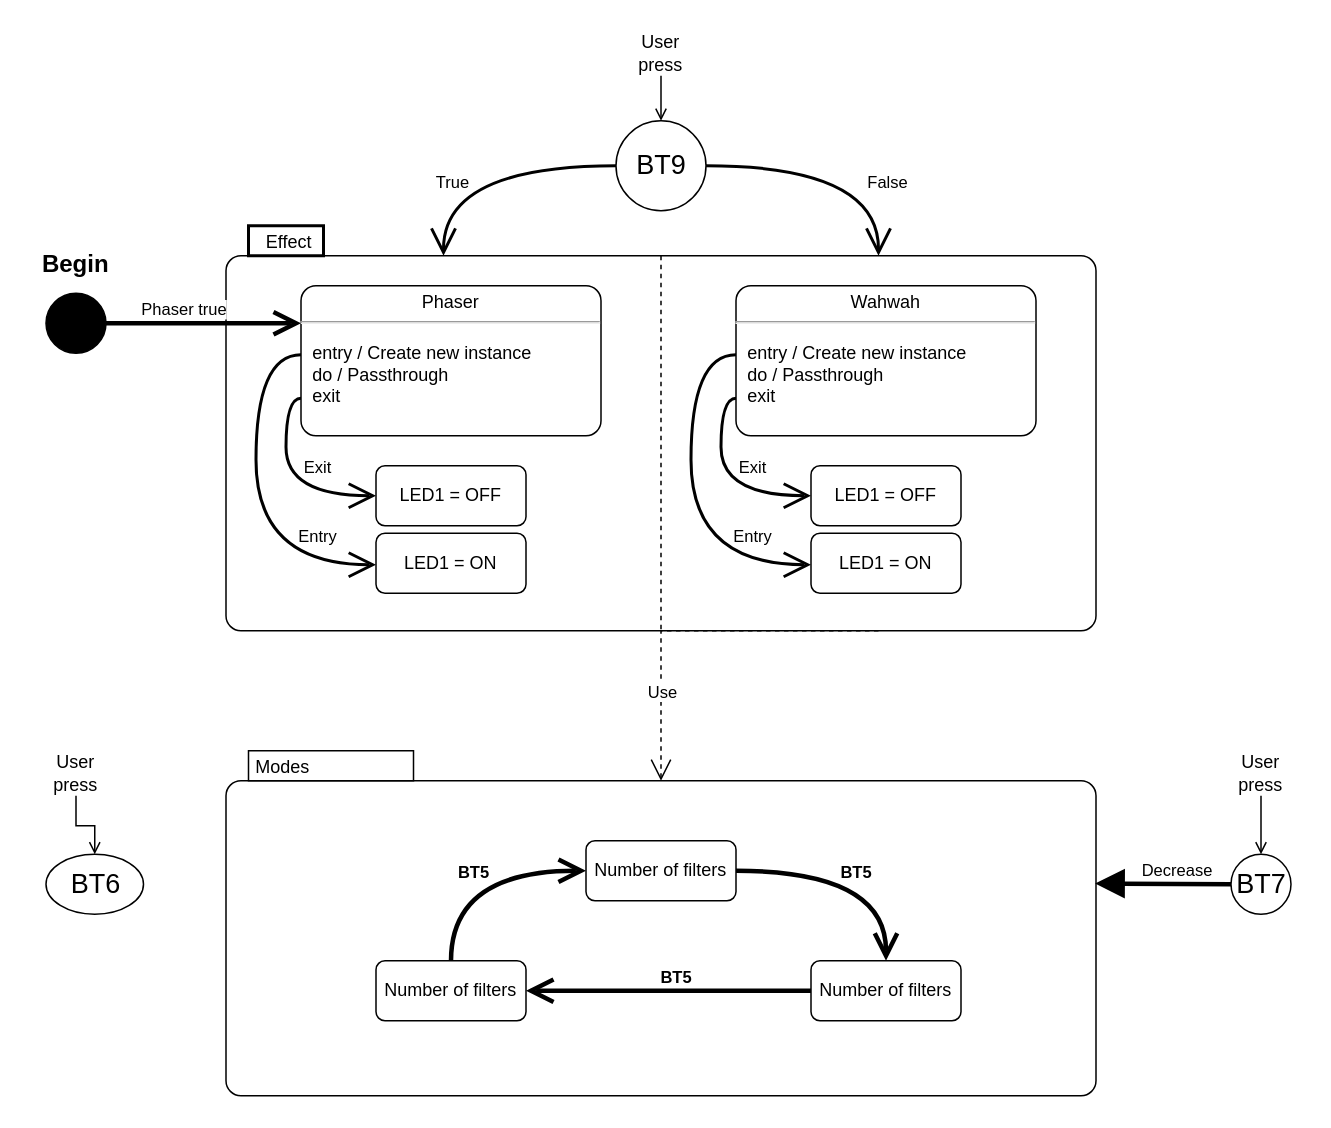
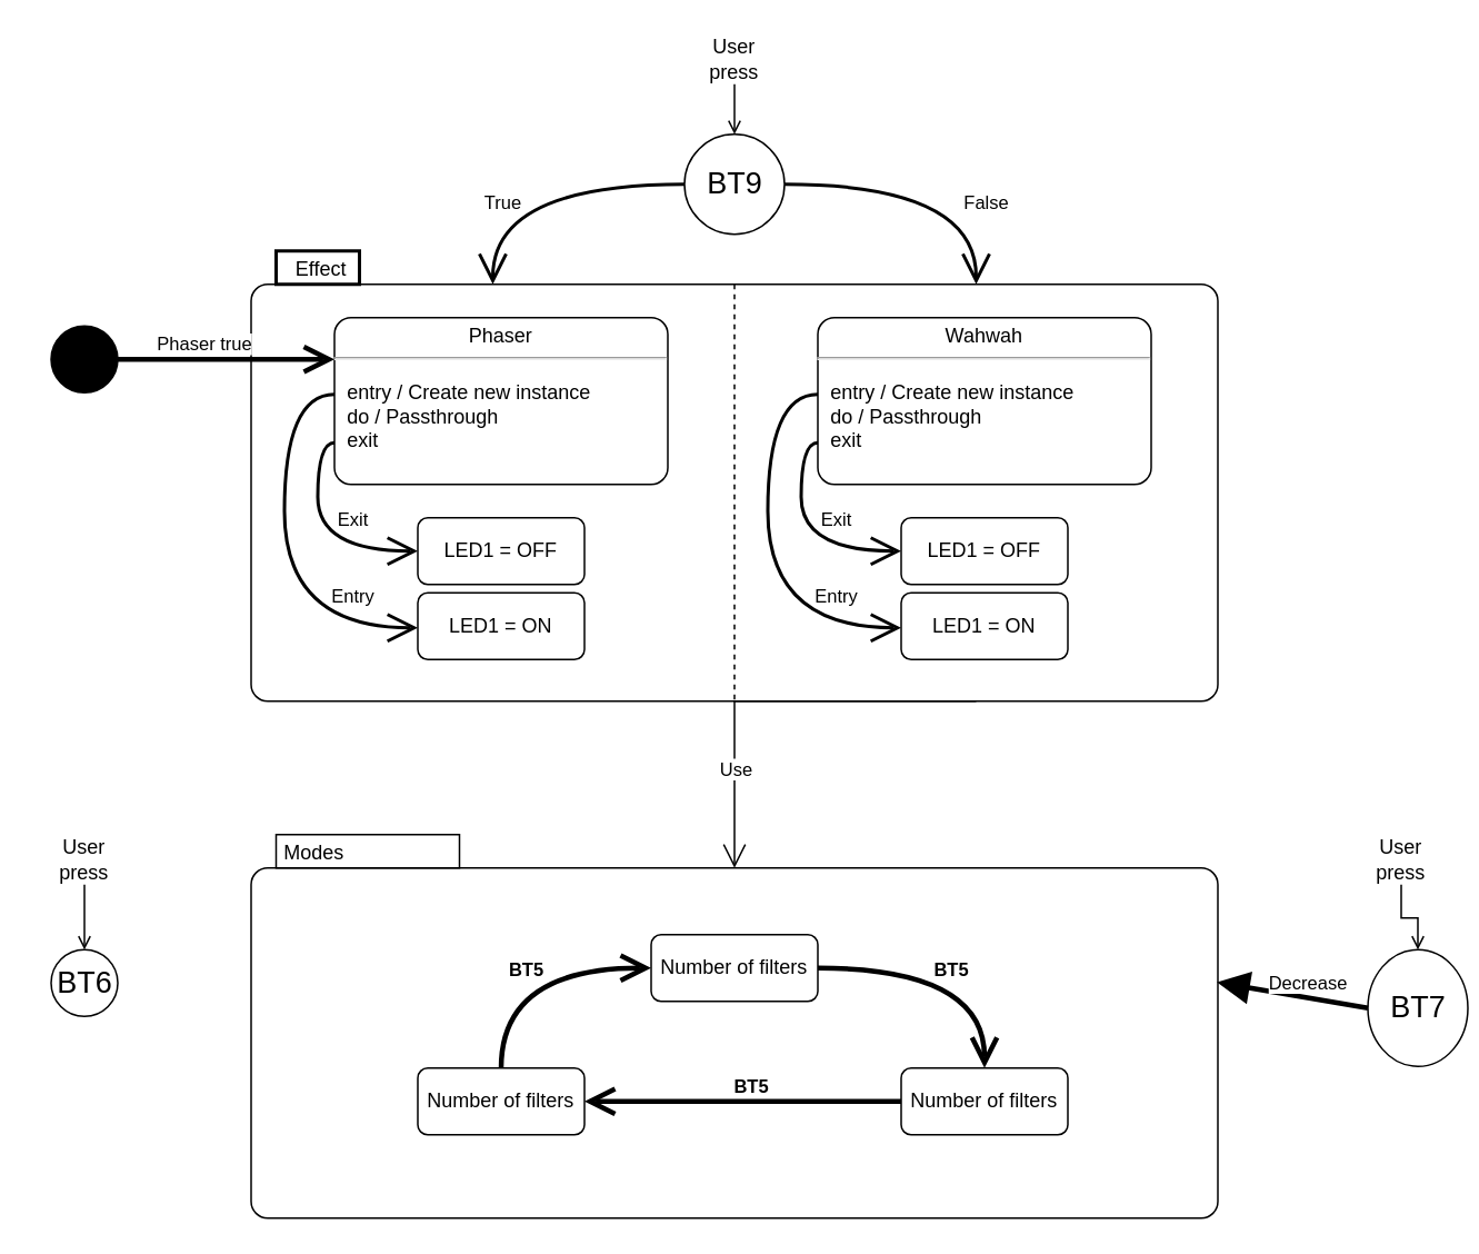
  <mxCell id="0" />
  <mxCell id="1" parent="0" />
  <mxCell id="2" value="Modes" style="shape=mxgraph.sysml.compState;html=1;align=left;verticalAlign=top;spacingTop=-3;spacingLeft=18;" vertex="1" parent="1"><mxGeometry x="150" y="500" width="580" height="230" as="geometry" /></mxCell>
  <mxCell id="3" value="Effect" style="shape=mxgraph.sysml.region;align=left;verticalAlign=top;spacingTop=-3;spacingLeft=25;html=1;" vertex="1" parent="1"><mxGeometry x="150" y="150" width="580" height="270" as="geometry" /></mxCell>
  <mxCell id="4" value="&lt;p style=&quot;margin:0px;margin-top:4px;text-align:center;&quot;&gt;Phaser&lt;/p&gt;&lt;hr&gt;&lt;p&gt;&lt;/p&gt;&lt;p style=&quot;margin:0px;margin-left:8px;text-align:left;&quot;&gt;entry / Create new instance&lt;br&gt;do / Passthrough&lt;br&gt;exit&amp;nbsp;&lt;/p&gt;" style="shape=mxgraph.sysml.simpleState;html=1;overflow=fill;whiteSpace=wrap;align=center;" vertex="1" parent="1"><mxGeometry x="200" y="190" width="200" height="100" as="geometry" /></mxCell>
  <mxCell id="5" value="" style="shape=ellipse;html=1;fillColor=strokeColor;fontSize=18;fontColor=#ffffff;" vertex="1" parent="1"><mxGeometry x="30" y="195" width="40" height="40" as="geometry" /></mxCell>
- <mxCell id="6" value="&lt;b style=&quot;font-size: 16px;&quot;&gt;Begin&lt;/b&gt;" style="text;html=1;strokeColor=none;fillColor=none;align=center;verticalAlign=middle;whiteSpace=wrap;rounded=0;fontSize=16;" vertex="1" parent="1"><mxGeometry x="20" y="160" width="60" height="30" as="geometry" /></mxCell>
  <mxCell id="7" value="Phaser true" style="edgeStyle=none;html=1;endArrow=open;endSize=12;strokeWidth=3;verticalAlign=bottom;rounded=0;exitX=1;exitY=0.5;exitDx=0;exitDy=0;entryX=0;entryY=0.25;entryDx=0;entryDy=0;entryPerimeter=0;" edge="1" parent="1" source="5" target="4"><mxGeometry x="-0.2" width="160" relative="1" as="geometry"><mxPoint x="110" y="320" as="sourcePoint" /><mxPoint x="270" y="320" as="targetPoint" /><mxPoint as="offset" /></mxGeometry></mxCell>
  <mxCell id="8" style="edgeStyle=orthogonalEdgeStyle;orthogonalLoop=1;jettySize=auto;html=1;exitX=1;exitY=0.5;exitDx=0;exitDy=0;entryX=0.75;entryY=0;entryDx=0;entryDy=20;entryPerimeter=0;curved=1;endArrow=open;endFill=0;targetPerimeterSpacing=0;endSize=14;strokeWidth=2;" edge="1" parent="1" source="11" target="3"><mxGeometry relative="1" as="geometry"><Array as="points"><mxPoint x="585" y="110" /></Array></mxGeometry></mxCell>
  <mxCell id="9" value="False" style="edgeLabel;html=1;align=center;verticalAlign=middle;resizable=0;points=[];" vertex="1" connectable="0" parent="8"><mxGeometry x="-0.224" y="-19" relative="1" as="geometry"><mxPoint x="52" y="-9" as="offset" /></mxGeometry></mxCell>
  <mxCell id="10" style="edgeStyle=orthogonalEdgeStyle;rounded=0;orthogonalLoop=1;jettySize=auto;html=1;entryX=0.5;entryY=0;entryDx=0;entryDy=0;endArrow=open;endFill=0;exitX=0.5;exitY=1;exitDx=0;exitDy=0;" edge="1" parent="1" source="14" target="11"><mxGeometry relative="1" as="geometry"><mxPoint x="440" y="40" as="sourcePoint" /></mxGeometry></mxCell>
  <mxCell id="11" value="BT9" style="shape=ellipse;html=1;fontSize=18;align=center;" vertex="1" parent="1"><mxGeometry x="410" y="80" width="60" height="60" as="geometry" /></mxCell>
  <mxCell id="12" style="edgeStyle=orthogonalEdgeStyle;orthogonalLoop=1;jettySize=auto;html=1;exitX=0;exitY=0.5;exitDx=0;exitDy=0;entryX=0.25;entryY=0;entryDx=0;entryDy=20;entryPerimeter=0;curved=1;endArrow=open;endFill=0;targetPerimeterSpacing=0;endSize=14;strokeWidth=2;" edge="1" parent="1" source="11" target="3"><mxGeometry relative="1" as="geometry"><mxPoint x="475" y="50" as="sourcePoint" /><mxPoint x="598" y="140" as="targetPoint" /><Array as="points"><mxPoint x="295" y="110" /></Array></mxGeometry></mxCell>
  <mxCell id="13" value="True" style="edgeLabel;html=1;align=center;verticalAlign=middle;resizable=0;points=[];" vertex="1" connectable="0" parent="12"><mxGeometry x="-0.22" y="13" relative="1" as="geometry"><mxPoint x="-42" y="-3" as="offset" /></mxGeometry></mxCell>
  <mxCell id="14" value="User press" style="text;html=1;strokeColor=none;fillColor=none;align=center;verticalAlign=middle;whiteSpace=wrap;rounded=0;" vertex="1" parent="1"><mxGeometry x="415" y="20" width="50" height="30" as="geometry" /></mxCell>
  <mxCell id="15" value="LED1 = OFF" style="shape=rect;rounded=1;html=1;whiteSpace=wrap;align=center;" vertex="1" parent="1"><mxGeometry x="250" y="310" width="100" height="40" as="geometry" /></mxCell>
  <mxCell id="16" style="edgeStyle=orthogonalEdgeStyle;orthogonalLoop=1;jettySize=auto;html=1;exitX=0;exitY=0.75;exitDx=0;exitDy=0;entryX=0;entryY=0.5;entryDx=0;entryDy=0;curved=1;endArrow=open;endFill=0;targetPerimeterSpacing=0;endSize=14;strokeWidth=2;exitPerimeter=0;" edge="1" parent="1" source="4" target="15"><mxGeometry relative="1" as="geometry"><mxPoint x="430" y="50" as="sourcePoint" /><mxPoint x="315" y="140" as="targetPoint" /><Array as="points"><mxPoint x="190" y="265" /><mxPoint x="190" y="330" /></Array></mxGeometry></mxCell>
  <mxCell id="17" value="Exit" style="edgeLabel;html=1;align=center;verticalAlign=middle;resizable=0;points=[];" vertex="1" connectable="0" parent="16"><mxGeometry x="-0.22" y="13" relative="1" as="geometry"><mxPoint x="7" y="2" as="offset" /></mxGeometry></mxCell>
  <mxCell id="18" value="LED1 = ON" style="shape=rect;rounded=1;html=1;whiteSpace=wrap;align=center;" vertex="1" parent="1"><mxGeometry x="250" y="355" width="100" height="40" as="geometry" /></mxCell>
  <mxCell id="19" style="edgeStyle=orthogonalEdgeStyle;orthogonalLoop=1;jettySize=auto;html=1;exitX=0;exitY=0.5;exitDx=0;exitDy=0;entryX=0;entryY=0.5;entryDx=0;entryDy=0;curved=1;endArrow=open;endFill=0;targetPerimeterSpacing=0;endSize=14;strokeWidth=2;exitPerimeter=0;" edge="1" parent="1"><mxGeometry relative="1" as="geometry"><mxPoint x="200" y="236" as="sourcePoint" /><mxPoint x="250" y="376" as="targetPoint" /><Array as="points"><mxPoint x="170" y="236" /><mxPoint x="170" y="376" /></Array></mxGeometry></mxCell>
  <mxCell id="20" value="Entry" style="edgeLabel;html=1;align=center;verticalAlign=middle;resizable=0;points=[];" vertex="1" connectable="0" parent="19"><mxGeometry x="-0.22" y="13" relative="1" as="geometry"><mxPoint x="27" y="52" as="offset" /></mxGeometry></mxCell>
  <mxCell id="21" value="&lt;p style=&quot;margin:0px;margin-top:4px;text-align:center;&quot;&gt;Wahwah&lt;/p&gt;&lt;hr&gt;&lt;p&gt;&lt;/p&gt;&lt;p style=&quot;margin:0px;margin-left:8px;text-align:left;&quot;&gt;entry / Create new instance&lt;br&gt;do / Passthrough&lt;br&gt;exit&amp;nbsp;&lt;/p&gt;" style="shape=mxgraph.sysml.simpleState;html=1;overflow=fill;whiteSpace=wrap;align=center;" vertex="1" parent="1"><mxGeometry x="490" y="190" width="200" height="100" as="geometry" /></mxCell>
  <mxCell id="22" value="LED1 = OFF" style="shape=rect;rounded=1;html=1;whiteSpace=wrap;align=center;" vertex="1" parent="1"><mxGeometry x="540" y="310" width="100" height="40" as="geometry" /></mxCell>
  <mxCell id="23" style="edgeStyle=orthogonalEdgeStyle;orthogonalLoop=1;jettySize=auto;html=1;exitX=0;exitY=0.75;exitDx=0;exitDy=0;entryX=0;entryY=0.5;entryDx=0;entryDy=0;curved=1;endArrow=open;endFill=0;targetPerimeterSpacing=0;endSize=14;strokeWidth=2;exitPerimeter=0;" edge="1" parent="1" source="21" target="22"><mxGeometry relative="1" as="geometry"><mxPoint x="720" y="50" as="sourcePoint" /><mxPoint x="605" y="140" as="targetPoint" /><Array as="points"><mxPoint x="480" y="265" /><mxPoint x="480" y="330" /></Array></mxGeometry></mxCell>
  <mxCell id="24" value="Exit" style="edgeLabel;html=1;align=center;verticalAlign=middle;resizable=0;points=[];" vertex="1" connectable="0" parent="23"><mxGeometry x="-0.22" y="13" relative="1" as="geometry"><mxPoint x="7" y="2" as="offset" /></mxGeometry></mxCell>
  <mxCell id="25" value="LED1 = ON" style="shape=rect;rounded=1;html=1;whiteSpace=wrap;align=center;" vertex="1" parent="1"><mxGeometry x="540" y="355" width="100" height="40" as="geometry" /></mxCell>
  <mxCell id="26" style="edgeStyle=orthogonalEdgeStyle;orthogonalLoop=1;jettySize=auto;html=1;exitX=0;exitY=0.5;exitDx=0;exitDy=0;entryX=0;entryY=0.5;entryDx=0;entryDy=0;curved=1;endArrow=open;endFill=0;targetPerimeterSpacing=0;endSize=14;strokeWidth=2;exitPerimeter=0;" edge="1" parent="1"><mxGeometry relative="1" as="geometry"><mxPoint x="490" y="236" as="sourcePoint" /><mxPoint x="540" y="376" as="targetPoint" /><Array as="points"><mxPoint x="460" y="236" /><mxPoint x="460" y="376" /></Array></mxGeometry></mxCell>
  <mxCell id="27" value="Entry" style="edgeLabel;html=1;align=center;verticalAlign=middle;resizable=0;points=[];" vertex="1" connectable="0" parent="26"><mxGeometry x="-0.22" y="13" relative="1" as="geometry"><mxPoint x="27" y="52" as="offset" /></mxGeometry></mxCell>
- <mxCell id="28" value="" style="edgeStyle=elbowEdgeStyle;html=1;elbow=horizontal;align=right;verticalAlign=bottom;rounded=0;labelBackgroundColor=none;endArrow=open;endSize=12;exitX=0.75;exitY=1;exitDx=0;exitDy=0;exitPerimeter=0;entryX=0.5;entryY=0;entryDx=0;entryDy=20;entryPerimeter=0;dashed=1;" edge="1" target="2" parent="1" source="3"><mxGeometry relative="1" as="geometry"><mxPoint x="440" y="520" as="sourcePoint" /><mxPoint x="440" y="470" as="targetPoint" /><Array as="points"><mxPoint x="440" y="440" /></Array></mxGeometry></mxCell>
+ <mxCell id="28" value="" style="edgeStyle=elbowEdgeStyle;html=1;elbow=horizontal;align=right;verticalAlign=bottom;rounded=0;labelBackgroundColor=none;endArrow=open;endSize=12;exitX=0.75;exitY=1;exitDx=0;exitDy=0;exitPerimeter=0;entryX=0.5;entryY=0;entryDx=0;entryDy=20;entryPerimeter=0;" edge="1" target="2" parent="1" source="3"><mxGeometry relative="1" as="geometry"><mxPoint x="440" y="520" as="sourcePoint" /><mxPoint x="440" y="470" as="targetPoint" /><Array as="points"><mxPoint x="440" y="440" /></Array></mxGeometry></mxCell>
  <mxCell id="29" value="Use" style="edgeLabel;html=1;align=center;verticalAlign=middle;resizable=0;points=[];" vertex="1" connectable="0" parent="28"><mxGeometry x="0.607" y="-3" relative="1" as="geometry"><mxPoint x="3" y="-12" as="offset" /></mxGeometry></mxCell>
  <mxCell id="30" value="Number of filters" style="shape=rect;rounded=1;html=1;whiteSpace=wrap;align=center;" vertex="1" parent="1"><mxGeometry x="250" y="640" width="100" height="40" as="geometry" /></mxCell>
  <mxCell id="31" style="edgeStyle=orthogonalEdgeStyle;rounded=0;orthogonalLoop=1;jettySize=auto;html=1;entryX=0.5;entryY=0;entryDx=0;entryDy=0;endArrow=open;endFill=0;exitX=0.5;exitY=1;exitDx=0;exitDy=0;" edge="1" parent="1" source="33" target="32"><mxGeometry relative="1" as="geometry"><mxPoint x="10" y="550" as="sourcePoint" /><Array as="points" /></mxGeometry></mxCell>
- <mxCell id="32" value="BT6" style="shape=ellipse;html=1;fontSize=18;align=center;" vertex="1" parent="1"><mxGeometry x="30" y="569" width="65" height="40" as="geometry" /></mxCell>
+ <mxCell id="32" value="BT6" style="shape=ellipse;html=1;fontSize=18;align=center;" vertex="1" parent="1"><mxGeometry x="30" y="569" width="40" height="40" as="geometry" /></mxCell>
  <mxCell id="33" value="User press" style="text;html=1;strokeColor=none;fillColor=none;align=center;verticalAlign=middle;whiteSpace=wrap;rounded=0;" vertex="1" parent="1"><mxGeometry x="25" y="500" width="50" height="30" as="geometry" /></mxCell>
  <mxCell id="34" value="Number of filters" style="shape=rect;rounded=1;html=1;whiteSpace=wrap;align=center;" vertex="1" parent="1"><mxGeometry x="390" y="560" width="100" height="40" as="geometry" /></mxCell>
  <mxCell id="35" value="Number of filters" style="shape=rect;rounded=1;html=1;whiteSpace=wrap;align=center;" vertex="1" parent="1"><mxGeometry x="540" y="640" width="100" height="40" as="geometry" /></mxCell>
  <mxCell id="36" value="&lt;b&gt;BT5&lt;/b&gt;" style="edgeStyle=orthogonalEdgeStyle;html=1;endArrow=open;endSize=12;strokeWidth=3;verticalAlign=bottom;rounded=0;exitX=1;exitY=0.5;exitDx=0;exitDy=0;entryX=0.5;entryY=0;entryDx=0;entryDy=0;curved=1;" edge="1" parent="1" source="34" target="35"><mxGeometry x="0.0" y="-10" width="160" relative="1" as="geometry"><mxPoint x="70" y="599" as="sourcePoint" /><mxPoint x="160" y="600" as="targetPoint" /><mxPoint as="offset" /></mxGeometry></mxCell>
  <mxCell id="37" value="&lt;b&gt;BT5&lt;/b&gt;" style="edgeStyle=orthogonalEdgeStyle;html=1;endArrow=open;endSize=12;strokeWidth=3;verticalAlign=bottom;rounded=0;exitX=0;exitY=0.5;exitDx=0;exitDy=0;entryX=1;entryY=0.5;entryDx=0;entryDy=0;curved=1;" edge="1" parent="1" source="35" target="30"><mxGeometry x="-0.053" width="160" relative="1" as="geometry"><mxPoint x="500" y="590" as="sourcePoint" /><mxPoint x="600" y="650" as="targetPoint" /><mxPoint as="offset" /><Array as="points"><mxPoint x="440" y="660" /><mxPoint x="440" y="660" /></Array></mxGeometry></mxCell>
  <mxCell id="38" value="&lt;b&gt;BT5&lt;/b&gt;" style="edgeStyle=orthogonalEdgeStyle;html=1;endArrow=open;endSize=12;strokeWidth=3;verticalAlign=bottom;rounded=0;exitX=0.5;exitY=0;exitDx=0;exitDy=0;entryX=0;entryY=0.5;entryDx=0;entryDy=0;curved=1;" edge="1" parent="1" source="30" target="34"><mxGeometry x="0.0" y="-10" width="160" relative="1" as="geometry"><mxPoint x="600" y="690" as="sourcePoint" /><mxPoint x="310" y="690" as="targetPoint" /><mxPoint as="offset" /><Array as="points"><mxPoint x="300" y="580" /></Array></mxGeometry></mxCell>
  <mxCell id="39" style="edgeStyle=orthogonalEdgeStyle;rounded=0;orthogonalLoop=1;jettySize=auto;html=1;entryX=0.5;entryY=0;entryDx=0;entryDy=0;endArrow=open;endFill=0;exitX=0.5;exitY=1;exitDx=0;exitDy=0;" edge="1" parent="1" source="41" target="40"><mxGeometry relative="1" as="geometry"><mxPoint x="765" y="550" as="sourcePoint" /><Array as="points" /></mxGeometry></mxCell>
- <mxCell id="40" value="BT7" style="shape=ellipse;html=1;fontSize=18;align=center;" vertex="1" parent="1"><mxGeometry x="820" y="569" width="40" height="40" as="geometry" /></mxCell>
+ <mxCell id="40" value="BT7" style="shape=ellipse;html=1;fontSize=18;align=center;" vertex="1" parent="1"><mxGeometry x="820" y="569" width="60" height="70" as="geometry" /></mxCell>
  <mxCell id="41" value="User press" style="text;html=1;strokeColor=none;fillColor=none;align=center;verticalAlign=middle;whiteSpace=wrap;rounded=0;" vertex="1" parent="1"><mxGeometry x="815" y="500" width="50" height="30" as="geometry" /></mxCell>
  <mxCell id="42" value="Decrease" style="edgeStyle=none;html=1;endArrow=block;endSize=12;strokeWidth=3;verticalAlign=bottom;rounded=0;exitX=0;exitY=0.5;exitDx=0;exitDy=0;entryX=0.999;entryY=0.385;entryDx=0;entryDy=0;entryPerimeter=0;" edge="1" parent="1" source="40" target="2"><mxGeometry x="-0.205" width="160" relative="1" as="geometry"><mxPoint x="835" y="588.83" as="sourcePoint" /><mxPoint x="905" y="590" as="targetPoint" /><mxPoint as="offset" /></mxGeometry></mxCell>
